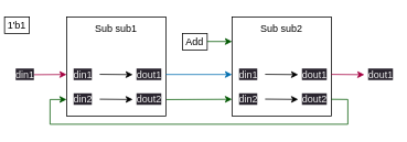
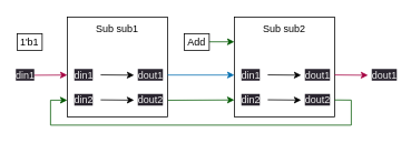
  <mxCell id="0" />
  <mxCell id="1" parent="0" />
  <mxCell id="2" value="Sub sub1" style="rounded=0;whiteSpace=wrap;html=1;verticalAlign=top;" parent="1" vertex="1"><mxGeometry x="80" y="20" width="120" height="120" as="geometry" /></mxCell>
  <mxCell id="3" value="Sub sub2" style="rounded=0;whiteSpace=wrap;html=1;verticalAlign=top;" parent="1" vertex="1"><mxGeometry x="280" y="20" width="120" height="120" as="geometry" /></mxCell>
  <mxCell id="4" value="" style="endArrow=classic;html=1;entryX=0;entryY=0.5;entryDx=0;entryDy=0;fillColor=#d80073;strokeColor=#A50040;" parent="1" edge="1"><mxGeometry width="50" height="50" relative="1" as="geometry"><mxPoint x="40" y="90" as="sourcePoint" /><mxPoint x="80" y="89.76" as="targetPoint" /></mxGeometry></mxCell>
  <mxCell id="5" value="" style="endArrow=classic;html=1;exitX=1;exitY=0.75;exitDx=0;exitDy=0;fillColor=#d80073;strokeColor=#A50040;" parent="1" edge="1"><mxGeometry width="50" height="50" relative="1" as="geometry"><mxPoint x="400" y="89.66" as="sourcePoint" /><mxPoint x="440" y="90" as="targetPoint" /></mxGeometry></mxCell>
  <mxCell id="6" value="&lt;span style=&quot;color: rgb(240, 240, 240); font-family: Helvetica; font-size: 12px; font-style: normal; font-variant-ligatures: normal; font-variant-caps: normal; font-weight: 400; letter-spacing: normal; orphans: 2; text-indent: 0px; text-transform: none; widows: 2; word-spacing: 0px; -webkit-text-stroke-width: 0px; background-color: rgb(42, 37, 47); text-decoration-thickness: initial; text-decoration-style: initial; text-decoration-color: initial; float: none; display: inline !important;&quot;&gt;din1&lt;/span&gt;" style="text;whiteSpace=wrap;html=1;align=center;verticalAlign=middle;" parent="1" vertex="1"><mxGeometry x="70" y="70" width="60" height="40" as="geometry" /></mxCell>
  <mxCell id="7" value="" style="endArrow=classic;html=1;exitX=1;exitY=0.5;exitDx=0;exitDy=0;entryX=0;entryY=0.5;entryDx=0;entryDy=0;fillColor=#1ba1e2;strokeColor=#006EAF;" parent="1" edge="1"><mxGeometry width="50" height="50" relative="1" as="geometry"><mxPoint x="200" y="89.76" as="sourcePoint" /><mxPoint x="280" y="89.76" as="targetPoint" /></mxGeometry></mxCell>
  <mxCell id="8" value="&lt;span style=&quot;color: rgb(240, 240, 240); font-family: Helvetica; font-size: 12px; font-style: normal; font-variant-ligatures: normal; font-variant-caps: normal; font-weight: 400; letter-spacing: normal; orphans: 2; text-indent: 0px; text-transform: none; widows: 2; word-spacing: 0px; -webkit-text-stroke-width: 0px; background-color: rgb(42, 37, 47); text-decoration-thickness: initial; text-decoration-style: initial; text-decoration-color: initial; float: none; display: inline !important;&quot;&gt;dout1&lt;/span&gt;" style="text;whiteSpace=wrap;html=1;align=center;verticalAlign=middle;" parent="1" vertex="1"><mxGeometry x="150" y="70" width="60" height="40" as="geometry" /></mxCell>
  <mxCell id="9" value="&lt;span style=&quot;color: rgb(240, 240, 240); font-family: Helvetica; font-size: 12px; font-style: normal; font-variant-ligatures: normal; font-variant-caps: normal; font-weight: 400; letter-spacing: normal; orphans: 2; text-indent: 0px; text-transform: none; widows: 2; word-spacing: 0px; -webkit-text-stroke-width: 0px; background-color: rgb(42, 37, 47); text-decoration-thickness: initial; text-decoration-style: initial; text-decoration-color: initial; float: none; display: inline !important;&quot;&gt;din1&lt;/span&gt;" style="text;whiteSpace=wrap;html=1;align=center;verticalAlign=middle;" parent="1" vertex="1"><mxGeometry x="270" y="70" width="60" height="40" as="geometry" /></mxCell>
  <mxCell id="10" value="&lt;span style=&quot;color: rgb(240, 240, 240); font-family: Helvetica; font-size: 12px; font-style: normal; font-variant-ligatures: normal; font-variant-caps: normal; font-weight: 400; letter-spacing: normal; orphans: 2; text-indent: 0px; text-transform: none; widows: 2; word-spacing: 0px; -webkit-text-stroke-width: 0px; background-color: rgb(42, 37, 47); text-decoration-thickness: initial; text-decoration-style: initial; text-decoration-color: initial; float: none; display: inline !important;&quot;&gt;dout1&lt;/span&gt;" style="text;whiteSpace=wrap;html=1;align=center;verticalAlign=middle;" parent="1" vertex="1"><mxGeometry x="350" y="70" width="60" height="40" as="geometry" /></mxCell>
  <mxCell id="11" value="&lt;span style=&quot;color: rgb(240, 240, 240); font-family: Helvetica; font-size: 12px; font-style: normal; font-variant-ligatures: normal; font-variant-caps: normal; font-weight: 400; letter-spacing: normal; orphans: 2; text-indent: 0px; text-transform: none; widows: 2; word-spacing: 0px; -webkit-text-stroke-width: 0px; background-color: rgb(42, 37, 47); text-decoration-thickness: initial; text-decoration-style: initial; text-decoration-color: initial; float: none; display: inline !important;&quot;&gt;din2&lt;/span&gt;" style="text;whiteSpace=wrap;html=1;align=center;verticalAlign=middle;" parent="1" vertex="1"><mxGeometry x="90" y="115" width="20" height="10" as="geometry" /></mxCell>
  <mxCell id="12" value="&lt;span style=&quot;color: rgb(240, 240, 240); font-family: Helvetica; font-size: 12px; font-style: normal; font-variant-ligatures: normal; font-variant-caps: normal; font-weight: 400; letter-spacing: normal; orphans: 2; text-indent: 0px; text-transform: none; widows: 2; word-spacing: 0px; -webkit-text-stroke-width: 0px; background-color: rgb(42, 37, 47); text-decoration-thickness: initial; text-decoration-style: initial; text-decoration-color: initial; float: none; display: inline !important;&quot;&gt;dout2&lt;/span&gt;" style="text;whiteSpace=wrap;html=1;align=center;verticalAlign=middle;" parent="1" vertex="1"><mxGeometry x="170" y="115" width="20" height="10" as="geometry" /></mxCell>
  <mxCell id="13" value="" style="endArrow=classic;html=1;exitX=1;exitY=0.5;exitDx=0;exitDy=0;" parent="1" edge="1"><mxGeometry width="50" height="50" relative="1" as="geometry"><mxPoint x="120" y="119.66" as="sourcePoint" /><mxPoint x="160" y="120" as="targetPoint" /></mxGeometry></mxCell>
  <mxCell id="14" value="" style="endArrow=classic;html=1;fillColor=#008a00;strokeColor=#005700;" parent="1" edge="1"><mxGeometry width="50" height="50" relative="1" as="geometry"><mxPoint x="60" y="120" as="sourcePoint" /><mxPoint x="80" y="120" as="targetPoint" /></mxGeometry></mxCell>
  <mxCell id="15" value="" style="endArrow=none;html=1;fillColor=#008a00;strokeColor=#005700;" parent="1" edge="1"><mxGeometry width="50" height="50" relative="1" as="geometry"><mxPoint x="60" y="150" as="sourcePoint" /><mxPoint x="60" y="120" as="targetPoint" /></mxGeometry></mxCell>
  <mxCell id="16" value="&lt;span style=&quot;color: rgb(240, 240, 240); font-family: Helvetica; font-size: 12px; font-style: normal; font-variant-ligatures: normal; font-variant-caps: normal; font-weight: 400; letter-spacing: normal; orphans: 2; text-indent: 0px; text-transform: none; widows: 2; word-spacing: 0px; -webkit-text-stroke-width: 0px; background-color: rgb(42, 37, 47); text-decoration-thickness: initial; text-decoration-style: initial; text-decoration-color: initial; float: none; display: inline !important;&quot;&gt;dout2&lt;/span&gt;" style="text;whiteSpace=wrap;html=1;align=center;verticalAlign=middle;" parent="1" vertex="1"><mxGeometry x="350" y="100" width="60" height="40" as="geometry" /></mxCell>
  <mxCell id="17" value="&lt;span style=&quot;color: rgb(240, 240, 240); font-family: Helvetica; font-size: 12px; font-style: normal; font-variant-ligatures: normal; font-variant-caps: normal; font-weight: 400; letter-spacing: normal; orphans: 2; text-indent: 0px; text-transform: none; widows: 2; word-spacing: 0px; -webkit-text-stroke-width: 0px; background-color: rgb(42, 37, 47); text-decoration-thickness: initial; text-decoration-style: initial; text-decoration-color: initial; float: none; display: inline !important;&quot;&gt;din2&lt;/span&gt;" style="text;whiteSpace=wrap;html=1;align=center;verticalAlign=middle;" parent="1" vertex="1"><mxGeometry x="270" y="100" width="60" height="40" as="geometry" /></mxCell>
  <mxCell id="18" value="" style="endArrow=classic;html=1;exitX=1;exitY=0.5;exitDx=0;exitDy=0;" parent="1" edge="1"><mxGeometry width="50" height="50" relative="1" as="geometry"><mxPoint x="320" y="119.58" as="sourcePoint" /><mxPoint x="360" y="119.92" as="targetPoint" /></mxGeometry></mxCell>
  <mxCell id="19" value="" style="endArrow=classic;html=1;exitX=1;exitY=0.5;exitDx=0;exitDy=0;" parent="1" edge="1"><mxGeometry width="50" height="50" relative="1" as="geometry"><mxPoint x="120" y="89.58" as="sourcePoint" /><mxPoint x="160" y="89.92" as="targetPoint" /></mxGeometry></mxCell>
  <mxCell id="20" value="" style="endArrow=classic;html=1;exitX=1;exitY=0.5;exitDx=0;exitDy=0;" parent="1" edge="1"><mxGeometry width="50" height="50" relative="1" as="geometry"><mxPoint x="320" y="89.58" as="sourcePoint" /><mxPoint x="360" y="89.92" as="targetPoint" /></mxGeometry></mxCell>
  <mxCell id="21" value="&lt;span style=&quot;color: rgb(240, 240, 240); font-family: Helvetica; font-size: 12px; font-style: normal; font-variant-ligatures: normal; font-variant-caps: normal; font-weight: 400; letter-spacing: normal; orphans: 2; text-indent: 0px; text-transform: none; widows: 2; word-spacing: 0px; -webkit-text-stroke-width: 0px; background-color: rgb(42, 37, 47); text-decoration-thickness: initial; text-decoration-style: initial; text-decoration-color: initial; float: none; display: inline !important;&quot;&gt;dout1&lt;/span&gt;" style="text;whiteSpace=wrap;html=1;align=center;verticalAlign=middle;" parent="1" vertex="1"><mxGeometry x="450" y="85" width="20" height="10" as="geometry" /></mxCell>
  <mxCell id="22" value="&lt;span style=&quot;color: rgb(240, 240, 240); font-family: Helvetica; font-size: 12px; font-style: normal; font-variant-ligatures: normal; font-variant-caps: normal; font-weight: 400; letter-spacing: normal; orphans: 2; text-indent: 0px; text-transform: none; widows: 2; word-spacing: 0px; -webkit-text-stroke-width: 0px; background-color: rgb(42, 37, 47); text-decoration-thickness: initial; text-decoration-style: initial; text-decoration-color: initial; float: none; display: inline !important;&quot;&gt;din1&lt;/span&gt;" style="text;whiteSpace=wrap;html=1;align=center;verticalAlign=middle;" parent="1" vertex="1"><mxGeometry x="20" y="85" width="20" height="10" as="geometry" /></mxCell>
  <mxCell id="23" value="" style="endArrow=classic;html=1;fillColor=#008a00;strokeColor=#005700;exitX=1.006;exitY=0.834;exitDx=0;exitDy=0;exitPerimeter=0;" parent="1" edge="1" source="2"><mxGeometry width="50" height="50" relative="1" as="geometry"><mxPoint x="260" y="119.76" as="sourcePoint" /><mxPoint x="280" y="119.76" as="targetPoint" /></mxGeometry></mxCell>
  <mxCell id="24" value="" style="endArrow=none;html=1;fillColor=#008a00;strokeColor=#005700;" parent="1" edge="1"><mxGeometry width="50" height="50" relative="1" as="geometry"><mxPoint x="420" y="119.93" as="sourcePoint" /><mxPoint x="400" y="119.76" as="targetPoint" /><Array as="points"><mxPoint x="400" y="119.76" /></Array></mxGeometry></mxCell>
  <mxCell id="25" value="" style="endArrow=none;html=1;fillColor=#008a00;strokeColor=#005700;" parent="1" edge="1"><mxGeometry width="50" height="50" relative="1" as="geometry"><mxPoint x="420" y="150" as="sourcePoint" /><mxPoint x="420" y="120" as="targetPoint" /></mxGeometry></mxCell>
  <mxCell id="26" value="" style="endArrow=none;html=1;fillColor=#008a00;strokeColor=#005700;" parent="1" edge="1"><mxGeometry width="50" height="50" relative="1" as="geometry"><mxPoint x="60" y="150" as="sourcePoint" /><mxPoint x="420" y="150" as="targetPoint" /></mxGeometry></mxCell>
- <mxCell id="27" value="1'b1" style="rounded=0;whiteSpace=wrap;html=1;" vertex="1" parent="1"><mxGeometry x="5" y="20" width="30" height="20" as="geometry" /></mxCell>
+ <mxCell id="27" value="1'b1" style="rounded=0;whiteSpace=wrap;html=1;" vertex="1" parent="1"><mxGeometry x="20" y="40" width="30" height="20" as="geometry" /></mxCell>
  <mxCell id="28" value="Add" style="rounded=0;whiteSpace=wrap;html=1;" vertex="1" parent="1"><mxGeometry x="220" y="40" width="30" height="20" as="geometry" /></mxCell>
  <mxCell id="29" value="" style="endArrow=classic;html=1;fillColor=#008a00;strokeColor=#005700;entryX=0;entryY=0.25;entryDx=0;entryDy=0;exitX=1;exitY=0.5;exitDx=0;exitDy=0;" edge="1" parent="1"><mxGeometry width="50" height="50" relative="1" as="geometry"><mxPoint x="250" y="49.8" as="sourcePoint" /><mxPoint x="280" y="49.8" as="targetPoint" /></mxGeometry></mxCell>
